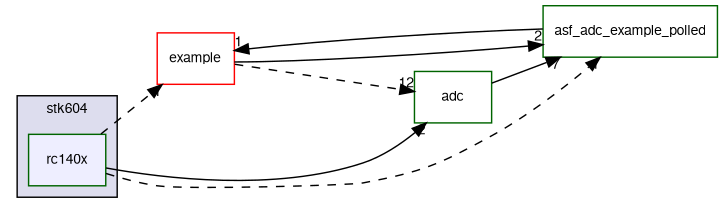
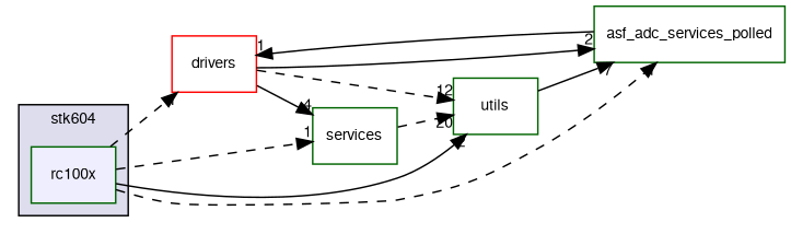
  digraph {
    compound=true
    rankdir=LR
    node [color=darkgreen fillcolor=white fontname=FreeSans fontsize=10 shape=box style=filled]
    edge [headlabel=1 labeldistance=1.5 labelfontname=FreeSans labelfontsize=10 style=dashed]
-   n1 [fillcolor="#eeeeff" label=rc140x pencolor=black]
-   n2 [color=red label=example]
-   n3 [label=asf_adc_example_polled fillcolor="" style=""]
-   n5 [label=adc]
+   n1 [fillcolor="#eeeeff" label=rc100x pencolor=black]
+   n2 [color=red label=drivers]
+   n3 [label=asf_adc_services_polled fillcolor="" style=""]
+   n4 [label=services]
+   n5 [label=utils]
    subgraph cluster_1 {
      bgcolor="#ddddee"
      fontname=FreeSans
      fontsize=10
      label=stk604
      pencolor=black
      n1
    }
    n1 -> n2
    n1 -> n3
+   n1 -> n4
    n1 -> n5 [headlabel=2 style=solid]
    n2 -> n3 [headlabel=2 style=solid]
+   n2 -> n4 [headlabel=4 style=solid]
    n2 -> n5 [headlabel=12]
    n3 -> n2 [style=solid]
+   n4 -> n5 [headlabel=20]
    n5 -> n3 [headlabel=7 style=solid]
  }
